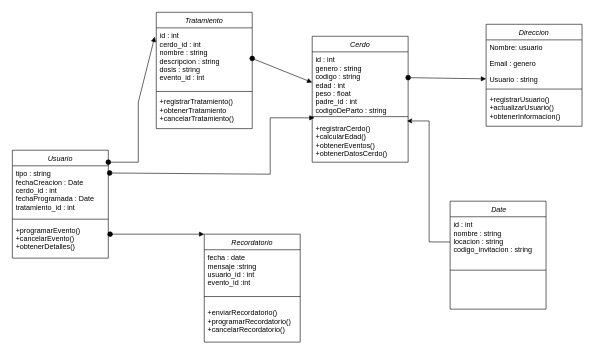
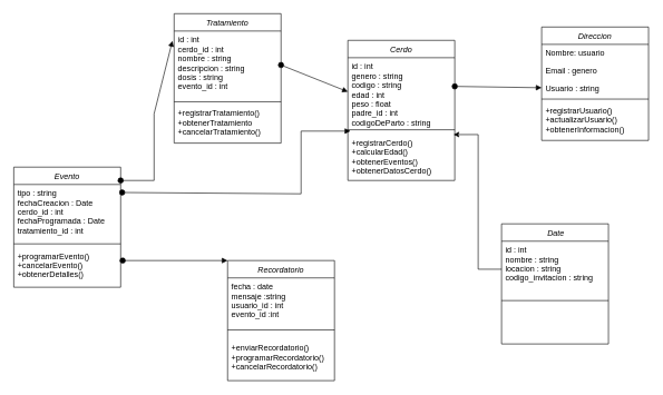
  <mxCell id="0" />
  <mxCell id="1" parent="0" />
  <mxCell id="2" value="Direccion" style="swimlane;fontStyle=2;align=center;verticalAlign=top;childLayout=stackLayout;horizontal=1;startSize=26;horizontalStack=0;resizeParent=1;resizeLast=0;collapsible=1;marginBottom=0;rounded=0;shadow=0;strokeWidth=1;" parent="1" vertex="1"><mxGeometry x="810" y="40" width="160" height="170" as="geometry"><mxRectangle x="230" y="140" width="160" height="26" as="alternateBounds" /></mxGeometry></mxCell>
  <mxCell id="3" value="Nombre: usuario" style="text;align=left;verticalAlign=top;spacingLeft=4;spacingRight=4;overflow=hidden;rotatable=0;points=[[0,0.5],[1,0.5]];portConstraint=eastwest;" parent="2" vertex="1"><mxGeometry y="26" width="160" height="26" as="geometry" /></mxCell>
  <mxCell id="4" value="Email : genero" style="text;align=left;verticalAlign=top;spacingLeft=4;spacingRight=4;overflow=hidden;rotatable=0;points=[[0,0.5],[1,0.5]];portConstraint=eastwest;rounded=0;shadow=0;html=0;" parent="2" vertex="1"><mxGeometry y="52" width="160" height="26" as="geometry" /></mxCell>
  <mxCell id="5" value="Usuario : string" style="text;align=left;verticalAlign=top;spacingLeft=4;spacingRight=4;overflow=hidden;rotatable=0;points=[[0,0.5],[1,0.5]];portConstraint=eastwest;rounded=0;shadow=0;html=0;" parent="2" vertex="1"><mxGeometry y="78" width="160" height="26" as="geometry" /></mxCell>
  <mxCell id="6" value="" style="line;html=1;strokeWidth=1;align=left;verticalAlign=middle;spacingTop=-1;spacingLeft=3;spacingRight=3;rotatable=0;labelPosition=right;points=[];portConstraint=eastwest;" parent="2" vertex="1"><mxGeometry y="104" width="160" height="8" as="geometry" /></mxCell>
  <mxCell id="7" value="+registrarUsuario()&#10;+actualizarUsuario()&#10;+obtenerInformacion()" style="text;align=left;verticalAlign=top;spacingLeft=4;spacingRight=4;overflow=hidden;rotatable=0;points=[[0,0.5],[1,0.5]];portConstraint=eastwest;" parent="2" vertex="1"><mxGeometry y="112" width="160" height="58" as="geometry" /></mxCell>
  <mxCell id="8" value="Cerdo" style="swimlane;fontStyle=2;align=center;verticalAlign=top;childLayout=stackLayout;horizontal=1;startSize=26;horizontalStack=0;resizeParent=1;resizeLast=0;collapsible=1;marginBottom=0;rounded=0;shadow=0;strokeWidth=1;" vertex="1" parent="1"><mxGeometry x="520" y="60" width="160" height="210" as="geometry"><mxRectangle x="230" y="140" width="160" height="26" as="alternateBounds" /></mxGeometry></mxCell>
  <mxCell id="9" value="id : int&#10;genero : string&#10;codigo : string&#10;edad : int&#10;peso : float&#10;padre_id : int&#10;codigoDeParto : string&#10;usuario_id : int" style="text;align=left;verticalAlign=top;spacingLeft=4;spacingRight=4;overflow=hidden;rotatable=0;points=[[0,0.5],[1,0.5]];portConstraint=eastwest;rounded=0;shadow=0;html=0;" vertex="1" parent="8"><mxGeometry y="26" width="160" height="102" as="geometry" /></mxCell>
  <mxCell id="10" value="" style="line;html=1;strokeWidth=1;align=left;verticalAlign=middle;spacingTop=-1;spacingLeft=3;spacingRight=3;rotatable=0;labelPosition=right;points=[];portConstraint=eastwest;" vertex="1" parent="8"><mxGeometry y="128" width="160" height="12" as="geometry" /></mxCell>
  <mxCell id="11" value="+registrarCerdo()&#10;+calcularEdad()&#10;+obtenerEventos()&#10;+obtenerDatosCerdo()&#10;+actualizarDatosCerdo()" style="text;align=left;verticalAlign=top;spacingLeft=4;spacingRight=4;overflow=hidden;rotatable=0;points=[[0,0.5],[1,0.5]];portConstraint=eastwest;" vertex="1" parent="8"><mxGeometry y="140" width="160" height="58" as="geometry" /></mxCell>
  <mxCell id="12" value="Tratamiento" style="swimlane;fontStyle=2;align=center;verticalAlign=top;childLayout=stackLayout;horizontal=1;startSize=26;horizontalStack=0;resizeParent=1;resizeLast=0;collapsible=1;marginBottom=0;rounded=0;shadow=0;strokeWidth=1;" vertex="1" parent="1"><mxGeometry x="260" y="20" width="160" height="194" as="geometry"><mxRectangle x="230" y="140" width="160" height="26" as="alternateBounds" /></mxGeometry></mxCell>
  <mxCell id="13" value="id : int&#10;cerdo_id : int&#10;nombre : string&#10;descripcion : string&#10;dosis : string&#10;evento_id : int" style="text;align=left;verticalAlign=top;spacingLeft=4;spacingRight=4;overflow=hidden;rotatable=0;points=[[0,0.5],[1,0.5]];portConstraint=eastwest;rounded=0;shadow=0;html=0;" vertex="1" parent="12"><mxGeometry y="26" width="160" height="102" as="geometry" /></mxCell>
  <mxCell id="14" value="" style="line;html=1;strokeWidth=1;align=left;verticalAlign=middle;spacingTop=-1;spacingLeft=3;spacingRight=3;rotatable=0;labelPosition=right;points=[];portConstraint=eastwest;" vertex="1" parent="12"><mxGeometry y="128" width="160" height="8" as="geometry" /></mxCell>
  <mxCell id="15" value="+registrarTratamiento()&#10;+obtenerTratamiento&#10;+cancelarTratamiento()" style="text;align=left;verticalAlign=top;spacingLeft=4;spacingRight=4;overflow=hidden;rotatable=0;points=[[0,0.5],[1,0.5]];portConstraint=eastwest;" vertex="1" parent="12"><mxGeometry y="136" width="160" height="58" as="geometry" /></mxCell>
  <mxCell id="16" value="Recordatorio" style="swimlane;fontStyle=2;align=center;verticalAlign=top;childLayout=stackLayout;horizontal=1;startSize=26;horizontalStack=0;resizeParent=1;resizeLast=0;collapsible=1;marginBottom=0;rounded=0;shadow=0;strokeWidth=1;" vertex="1" parent="1"><mxGeometry x="340" y="390" width="160" height="180" as="geometry"><mxRectangle x="230" y="140" width="160" height="26" as="alternateBounds" /></mxGeometry></mxCell>
  <mxCell id="17" value="fecha : date&#10;mensaje :string&#10;usuario_id : int&#10;evento_id :int" style="text;align=left;verticalAlign=top;spacingLeft=4;spacingRight=4;overflow=hidden;rotatable=0;points=[[0,0.5],[1,0.5]];portConstraint=eastwest;rounded=0;shadow=0;html=0;" vertex="1" parent="16"><mxGeometry y="26" width="160" height="64" as="geometry" /></mxCell>
  <mxCell id="18" value="" style="line;html=1;strokeWidth=1;align=left;verticalAlign=middle;spacingTop=-1;spacingLeft=3;spacingRight=3;rotatable=0;labelPosition=right;points=[];portConstraint=eastwest;" vertex="1" parent="16"><mxGeometry y="90" width="160" height="28" as="geometry" /></mxCell>
  <mxCell id="19" value="+enviarRecordatorio()&#10;+programarRecordatorio()&#10;+cancelarRecordatorio()" style="text;align=left;verticalAlign=top;spacingLeft=4;spacingRight=4;overflow=hidden;rotatable=0;points=[[0,0.5],[1,0.5]];portConstraint=eastwest;" vertex="1" parent="16"><mxGeometry y="118" width="160" height="58" as="geometry" /></mxCell>
- <mxCell id="20" value="Usuario" style="swimlane;fontStyle=2;align=center;verticalAlign=top;childLayout=stackLayout;horizontal=1;startSize=26;horizontalStack=0;resizeParent=1;resizeLast=0;collapsible=1;marginBottom=0;rounded=0;shadow=0;strokeWidth=1;" vertex="1" parent="1"><mxGeometry x="20" y="250" width="160" height="180" as="geometry"><mxRectangle x="230" y="140" width="160" height="26" as="alternateBounds" /></mxGeometry></mxCell>
+ <mxCell id="20" value="Evento" style="swimlane;fontStyle=2;align=center;verticalAlign=top;childLayout=stackLayout;horizontal=1;startSize=26;horizontalStack=0;resizeParent=1;resizeLast=0;collapsible=1;marginBottom=0;rounded=0;shadow=0;strokeWidth=1;" vertex="1" parent="1"><mxGeometry x="20" y="250" width="160" height="180" as="geometry"><mxRectangle x="230" y="140" width="160" height="26" as="alternateBounds" /></mxGeometry></mxCell>
  <mxCell id="21" value="tipo : string&#10;fechaCreacion : Date&#10;cerdo_id : int&#10;fechaProgramada : Date&#10;tratamiento_id : int" style="text;align=left;verticalAlign=top;spacingLeft=4;spacingRight=4;overflow=hidden;rotatable=0;points=[[0,0.5],[1,0.5]];portConstraint=eastwest;rounded=0;shadow=0;html=0;" vertex="1" parent="20"><mxGeometry y="26" width="160" height="84" as="geometry" /></mxCell>
  <mxCell id="22" value="" style="line;html=1;strokeWidth=1;align=left;verticalAlign=middle;spacingTop=-1;spacingLeft=3;spacingRight=3;rotatable=0;labelPosition=right;points=[];portConstraint=eastwest;" vertex="1" parent="20"><mxGeometry y="110" width="160" height="10" as="geometry" /></mxCell>
  <mxCell id="23" value="+programarEvento()&#10;+cancelarEvento()&#10;+obtenerDetalles()" style="text;align=left;verticalAlign=top;spacingLeft=4;spacingRight=4;overflow=hidden;rotatable=0;points=[[0,0.5],[1,0.5]];portConstraint=eastwest;" vertex="1" parent="20"><mxGeometry y="120" width="160" height="58" as="geometry" /></mxCell>
  <mxCell id="24" value=" Date" style="swimlane;fontStyle=2;align=center;verticalAlign=top;childLayout=stackLayout;horizontal=1;startSize=26;horizontalStack=0;resizeParent=1;resizeLast=0;collapsible=1;marginBottom=0;rounded=0;shadow=0;strokeWidth=1;" vertex="1" parent="1"><mxGeometry x="750" y="335" width="160" height="180" as="geometry"><mxRectangle x="230" y="140" width="160" height="26" as="alternateBounds" /></mxGeometry></mxCell>
  <mxCell id="25" value="id : int&#10;nombre : string&#10;locacion : string&#10;codigo_invitacion : string" style="text;align=left;verticalAlign=top;spacingLeft=4;spacingRight=4;overflow=hidden;rotatable=0;points=[[0,0.5],[1,0.5]];portConstraint=eastwest;rounded=0;shadow=0;html=0;" vertex="1" parent="24"><mxGeometry y="26" width="160" height="84" as="geometry" /></mxCell>
  <mxCell id="26" value="" style="line;html=1;strokeWidth=1;align=left;verticalAlign=middle;spacingTop=-1;spacingLeft=3;spacingRight=3;rotatable=0;labelPosition=right;points=[];portConstraint=eastwest;" vertex="1" parent="24"><mxGeometry y="110" width="160" height="10" as="geometry" /></mxCell>
  <mxCell id="27" style="edgeStyle=orthogonalEdgeStyle;rounded=0;orthogonalLoop=1;jettySize=auto;html=1;exitX=0;exitY=0.5;exitDx=0;exitDy=0;entryX=0.989;entryY=0.021;entryDx=0;entryDy=0;entryPerimeter=0;" edge="1" parent="1" source="25" target="11"><mxGeometry relative="1" as="geometry" /></mxCell>
  <mxCell id="28" value="" style="html=1;verticalAlign=bottom;startArrow=oval;startFill=1;endArrow=block;startSize=8;curved=0;rounded=0;entryX=-0.016;entryY=0.145;entryDx=0;entryDy=0;entryPerimeter=0;" edge="1" parent="1" target="13"><mxGeometry width="60" relative="1" as="geometry"><mxPoint x="180" y="270" as="sourcePoint" /><mxPoint x="240" y="270" as="targetPoint" /><Array as="points"><mxPoint x="230" y="270" /><mxPoint x="230" y="170" /></Array></mxGeometry></mxCell>
  <mxCell id="29" value="" style="html=1;verticalAlign=bottom;startArrow=oval;startFill=1;endArrow=block;startSize=8;curved=0;rounded=0;entryX=0.024;entryY=-0.069;entryDx=0;entryDy=0;entryPerimeter=0;exitX=1.014;exitY=0.143;exitDx=0;exitDy=0;exitPerimeter=0;" edge="1" parent="1" source="21" target="11"><mxGeometry width="60" relative="1" as="geometry"><mxPoint x="190" y="280" as="sourcePoint" /><mxPoint x="267" y="71" as="targetPoint" /><Array as="points"><mxPoint x="450" y="290" /><mxPoint x="450" y="196" /></Array></mxGeometry></mxCell>
  <mxCell id="30" value="" style="html=1;verticalAlign=bottom;startArrow=oval;startFill=1;endArrow=block;startSize=8;curved=0;rounded=0;entryX=0;entryY=0;entryDx=0;entryDy=0;" edge="1" parent="1" target="16"><mxGeometry width="60" relative="1" as="geometry"><mxPoint x="183" y="390" as="sourcePoint" /><mxPoint x="277" y="81" as="targetPoint" /></mxGeometry></mxCell>
  <mxCell id="31" value="" style="html=1;verticalAlign=bottom;startArrow=oval;startFill=1;endArrow=block;startSize=8;curved=0;rounded=0;entryX=0;entryY=0.5;entryDx=0;entryDy=0;exitX=1;exitY=0.5;exitDx=0;exitDy=0;" edge="1" parent="1" source="13" target="9"><mxGeometry width="60" relative="1" as="geometry"><mxPoint x="210" y="300" as="sourcePoint" /><mxPoint x="287" y="91" as="targetPoint" /></mxGeometry></mxCell>
  <mxCell id="32" value="" style="html=1;verticalAlign=bottom;startArrow=oval;startFill=1;endArrow=block;startSize=8;curved=0;rounded=0;entryX=0;entryY=0.5;entryDx=0;entryDy=0;" edge="1" parent="1" target="5"><mxGeometry width="60" relative="1" as="geometry"><mxPoint x="680" y="129" as="sourcePoint" /><mxPoint x="757" y="-80" as="targetPoint" /></mxGeometry></mxCell>
